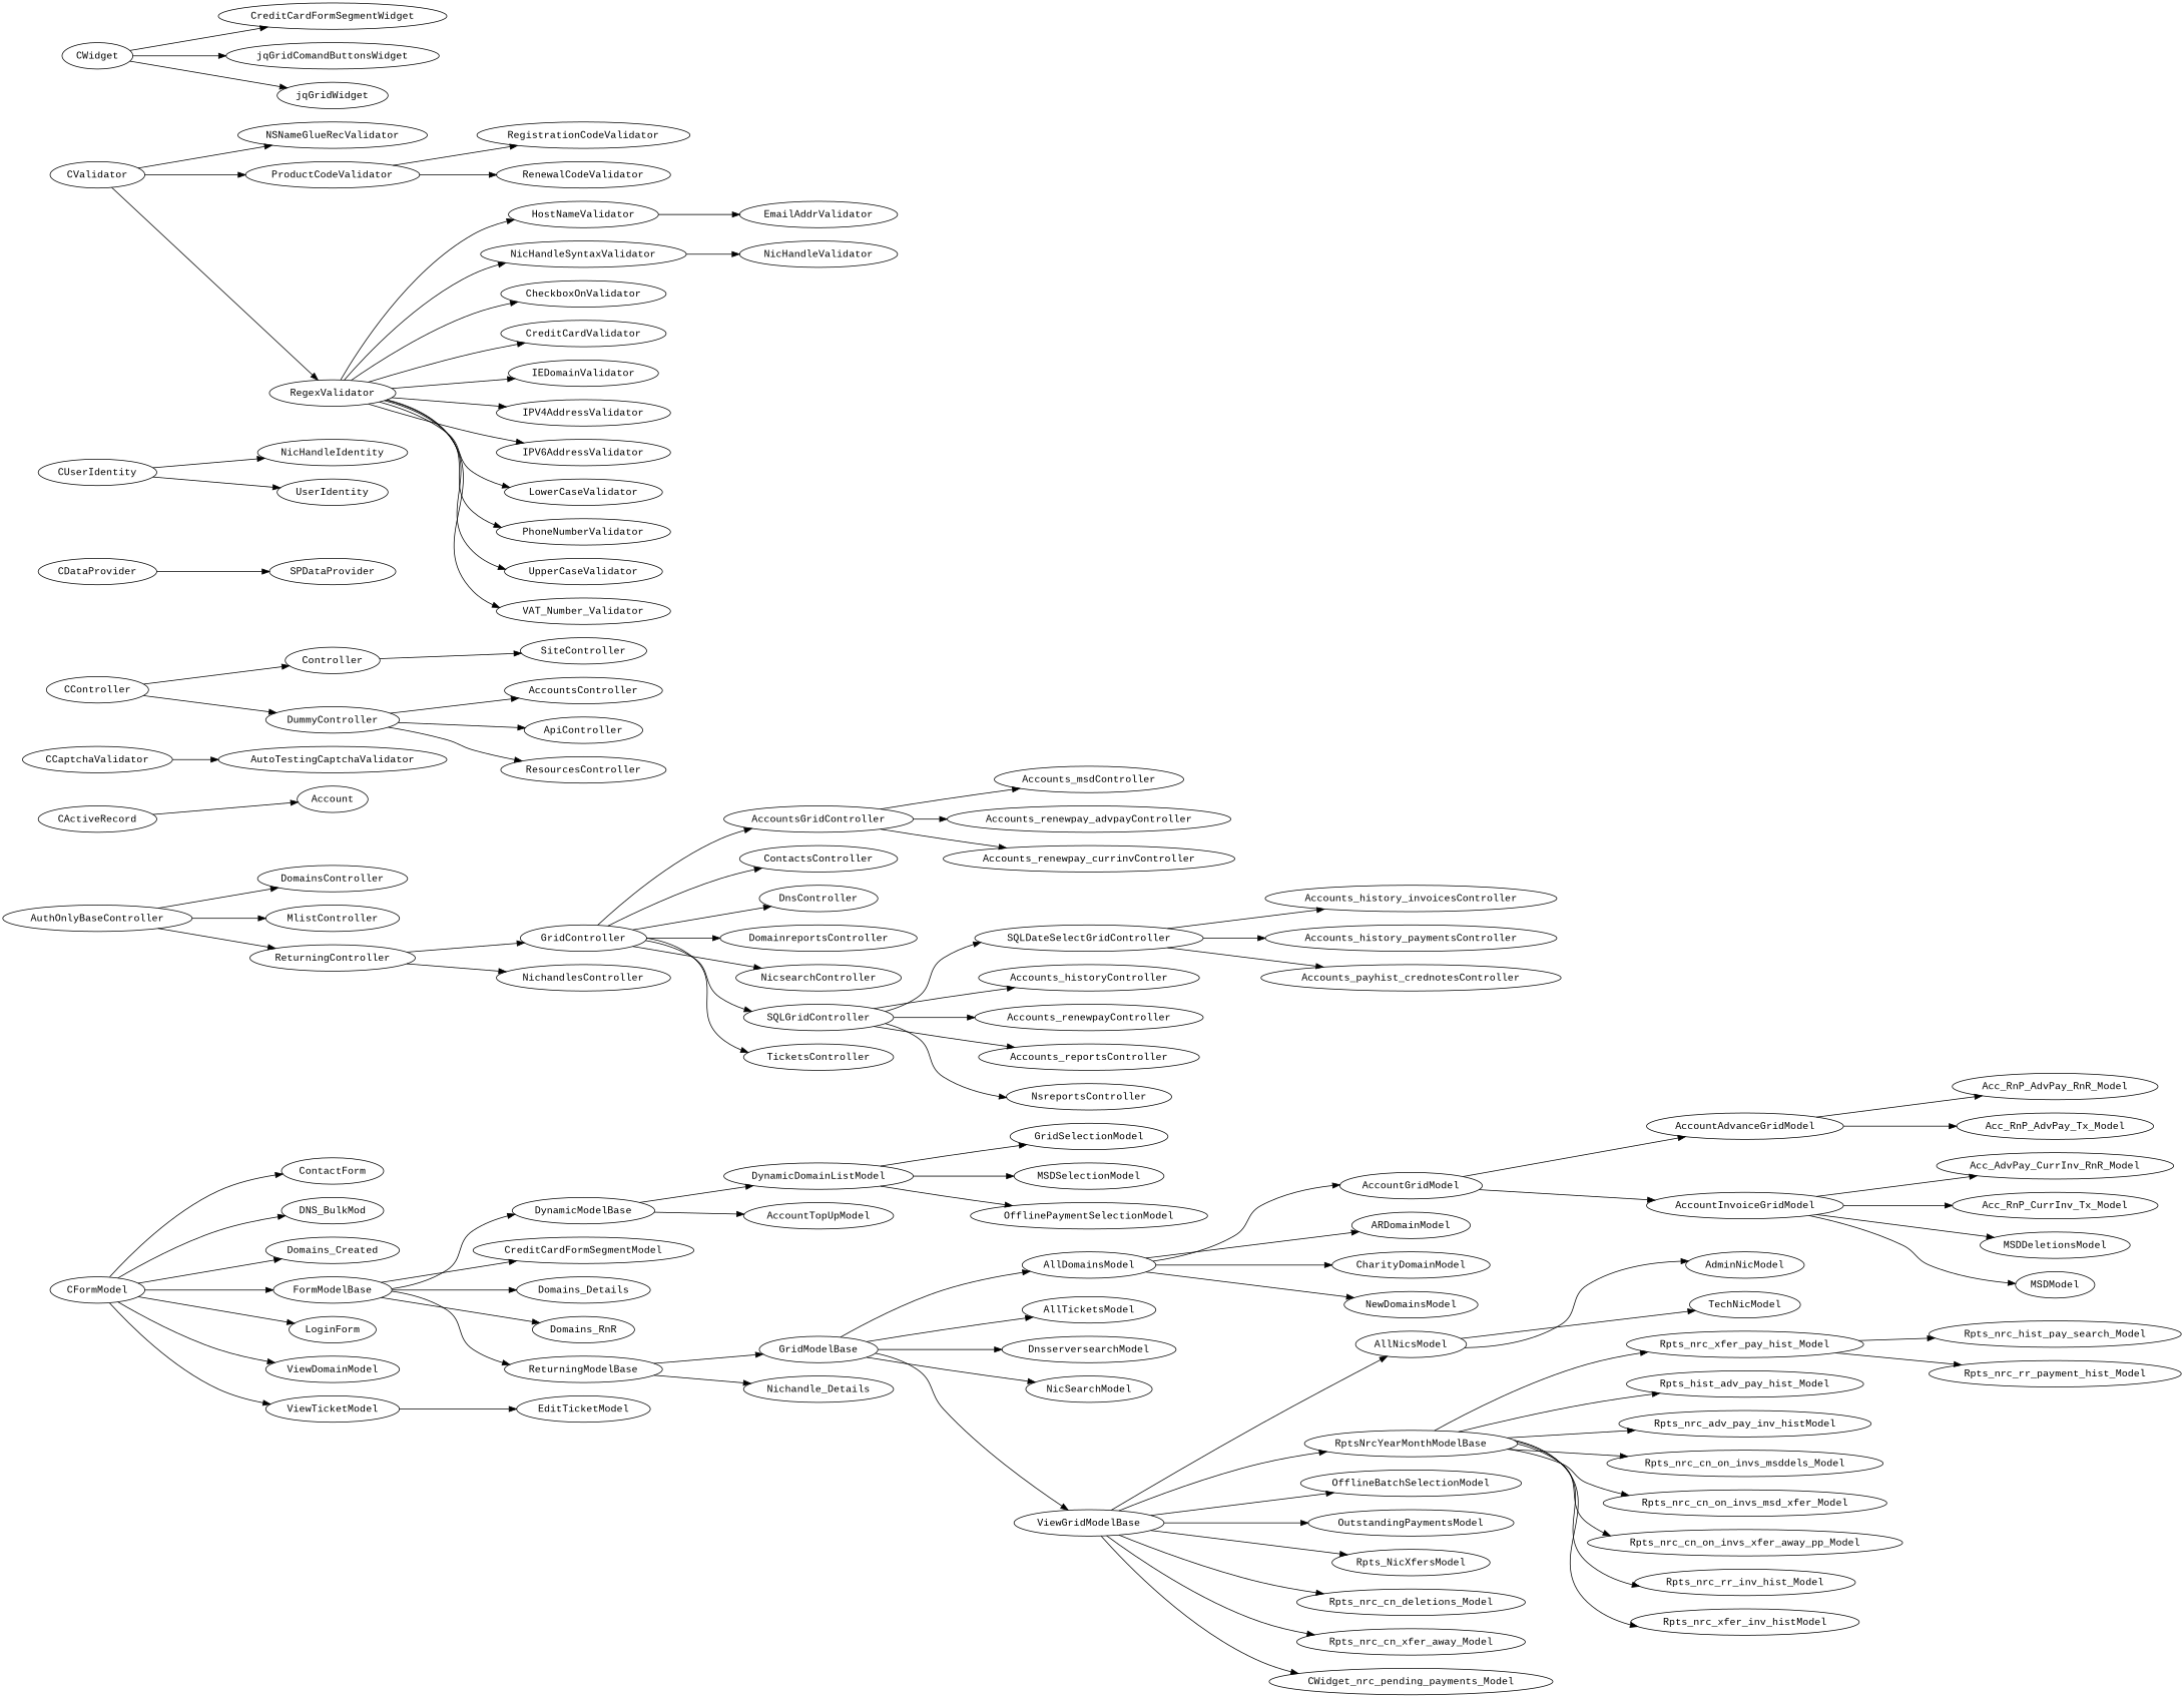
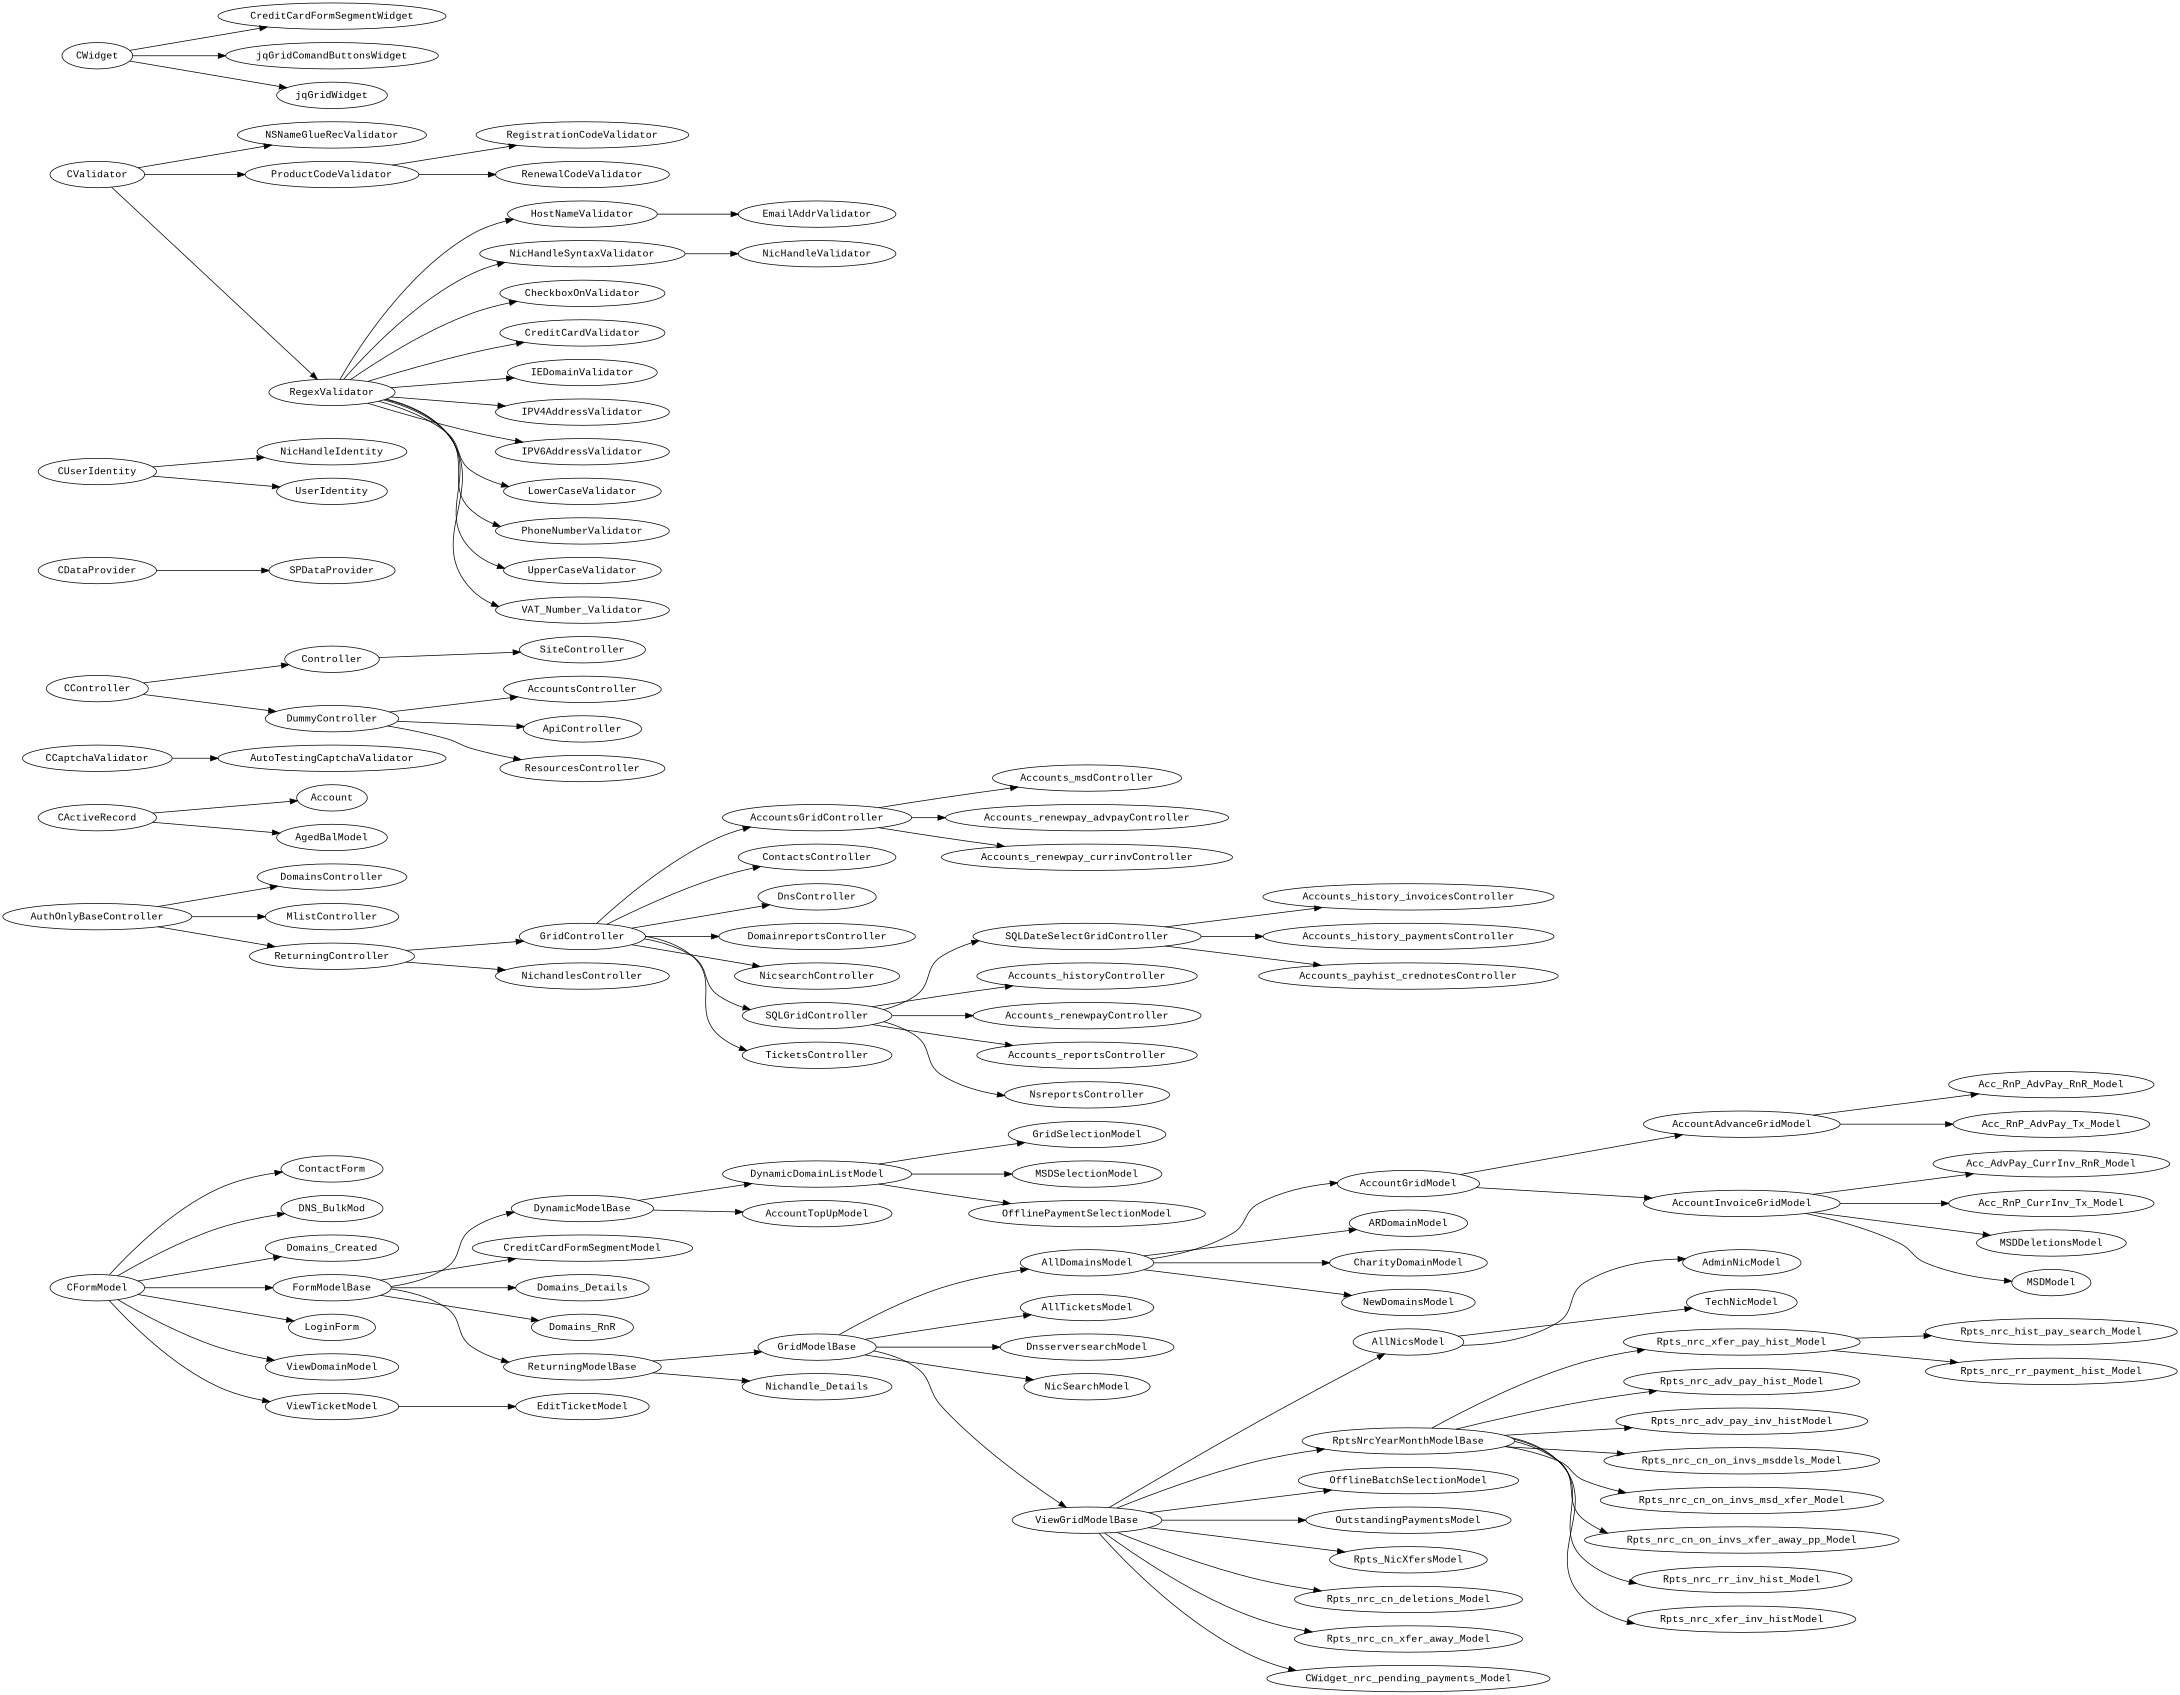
  digraph {
    fontname="Liberation Mono"
    rankdir=LR
    node [fontname="Liberation Mono"]
    edge [fontname="Liberation Mono"]
    AccountAdvanceGridModel
    Acc_RnP_AdvPay_RnR_Model
    Acc_RnP_AdvPay_Tx_Model
    AccountGridModel
    AccountInvoiceGridModel
    n6 [label=Acc_AdvPay_CurrInv_RnR_Model]
    Acc_RnP_CurrInv_Tx_Model
    MSDDeletionsModel
    MSDModel
    AccountsGridController
    Accounts_msdController
    Accounts_renewpay_advpayController
    Accounts_renewpay_currinvController
    AllDomainsModel
    ARDomainModel
    CharityDomainModel
    NewDomainsModel
    AllNicsModel
    AdminNicModel
    TechNicModel
    AuthOnlyBaseController
    DomainsController
    MlistController
    ReturningController
    GridController
    NichandlesController
    ContactsController
    DnsController
    DomainreportsController
    NicsearchController
    SQLGridController
    TicketsController
    CActiveRecord
    Account
+   AgedBalModel
    CCaptchaValidator
    AutoTestingCaptchaValidator
    CController
    Controller
    DummyController
    SiteController
    AccountsController
    ApiController
    ResourcesController
    CDataProvider
    SPDataProvider
    CFormModel
    ContactForm
    DNS_BulkMod
    Domains_Created
    FormModelBase
    LoginForm
    ViewDomainModel
    ViewTicketModel
    DynamicModelBase
    CreditCardFormSegmentModel
    Domains_Details
    n58 [label=Domains_RnR]
    ReturningModelBase
    EditTicketModel
    DynamicDomainListModel
    AccountTopUpModel
    GridModelBase
    Nichandle_Details
    CUserIdentity
    NicHandleIdentity
    UserIdentity
    CValidator
    NSNameGlueRecValidator
    ProductCodeValidator
    RegexValidator
    RegistrationCodeValidator
    RenewalCodeValidator
    HostNameValidator
    NicHandleSyntaxValidator
    CheckboxOnValidator
    CreditCardValidator
    IEDomainValidator
    IPV4AddressValidator
    IPV6AddressValidator
    LowerCaseValidator
    PhoneNumberValidator
    UpperCaseValidator
    VAT_Number_Validator
    EmailAddrValidator
    NicHandleValidator
    CWidget
    CreditCardFormSegmentWidget
    jqGridComandButtonsWidget
    jqGridWidget
    GridSelectionModel
    MSDSelectionModel
    OfflinePaymentSelectionModel
    AllTicketsModel
    DnsserversearchModel
    NicSearchModel
    ViewGridModelBase
    SQLDateSelectGridController
    Accounts_historyController
    Accounts_renewpayController
    Accounts_reportsController
    NsreportsController
    Accounts_history_invoicesController
    Accounts_history_paymentsController
    Accounts_payhist_crednotesController
    RptsNrcYearMonthModelBase
    OfflineBatchSelectionModel
    OutstandingPaymentsModel
    Rpts_NicXfersModel
    Rpts_nrc_cn_deletions_Model
    Rpts_nrc_cn_xfer_away_Model
    n112 [label=CWidget_nrc_pending_payments_Model]
    Rpts_nrc_xfer_pay_hist_Model
-   Rpts_nrc_adv_pay_hist_Model [label=Rpts_hist_adv_pay_hist_Model]
+   Rpts_nrc_adv_pay_hist_Model
    Rpts_nrc_adv_pay_inv_histModel
    Rpts_nrc_cn_on_invs_msddels_Model
    Rpts_nrc_cn_on_invs_msd_xfer_Model
    Rpts_nrc_cn_on_invs_xfer_away_pp_Model
    Rpts_nrc_rr_inv_hist_Model
    Rpts_nrc_xfer_inv_histModel
    Rpts_nrc_hist_pay_search_Model
    Rpts_nrc_rr_payment_hist_Model
    AccountAdvanceGridModel -> Acc_RnP_AdvPay_RnR_Model
    AccountAdvanceGridModel -> Acc_RnP_AdvPay_Tx_Model
    AccountGridModel -> AccountAdvanceGridModel
    AccountGridModel -> AccountInvoiceGridModel
    AccountInvoiceGridModel -> n6
    AccountInvoiceGridModel -> Acc_RnP_CurrInv_Tx_Model
    AccountInvoiceGridModel -> MSDDeletionsModel
    AccountInvoiceGridModel -> MSDModel
    AccountsGridController -> Accounts_msdController
    AccountsGridController -> Accounts_renewpay_advpayController
    AccountsGridController -> Accounts_renewpay_currinvController
    AllDomainsModel -> AccountGridModel
    AllDomainsModel -> ARDomainModel
    AllDomainsModel -> CharityDomainModel
    AllDomainsModel -> NewDomainsModel
    AllNicsModel -> AdminNicModel
    AllNicsModel -> TechNicModel
    AuthOnlyBaseController -> DomainsController
    AuthOnlyBaseController -> MlistController
    AuthOnlyBaseController -> ReturningController
    ReturningController -> GridController
    ReturningController -> NichandlesController
    GridController -> AccountsGridController
    GridController -> ContactsController
    GridController -> DnsController
    GridController -> DomainreportsController
    GridController -> NicsearchController
    GridController -> SQLGridController
    GridController -> TicketsController
    SQLGridController -> SQLDateSelectGridController
    SQLGridController -> Accounts_historyController
    SQLGridController -> Accounts_renewpayController
    SQLGridController -> Accounts_reportsController
    SQLGridController -> NsreportsController
    CActiveRecord -> Account
+   CActiveRecord -> AgedBalModel
    CCaptchaValidator -> AutoTestingCaptchaValidator
    CController -> Controller
    CController -> DummyController
    Controller -> SiteController
    DummyController -> AccountsController
    DummyController -> ApiController
    DummyController -> ResourcesController
    CDataProvider -> SPDataProvider
    CFormModel -> ContactForm
    CFormModel -> DNS_BulkMod
    CFormModel -> Domains_Created
    CFormModel -> FormModelBase
    CFormModel -> LoginForm
    CFormModel -> ViewDomainModel
    CFormModel -> ViewTicketModel
    FormModelBase -> DynamicModelBase
    FormModelBase -> CreditCardFormSegmentModel
    FormModelBase -> Domains_Details
    FormModelBase -> n58
    FormModelBase -> ReturningModelBase
    ViewTicketModel -> EditTicketModel
    DynamicModelBase -> DynamicDomainListModel
    DynamicModelBase -> AccountTopUpModel
    ReturningModelBase -> GridModelBase
    ReturningModelBase -> Nichandle_Details
    DynamicDomainListModel -> GridSelectionModel
    DynamicDomainListModel -> MSDSelectionModel
    DynamicDomainListModel -> OfflinePaymentSelectionModel
    GridModelBase -> AllDomainsModel
    GridModelBase -> AllTicketsModel
    GridModelBase -> DnsserversearchModel
    GridModelBase -> NicSearchModel
    GridModelBase -> ViewGridModelBase
    CUserIdentity -> NicHandleIdentity
    CUserIdentity -> UserIdentity
    CValidator -> NSNameGlueRecValidator
    CValidator -> ProductCodeValidator
    CValidator -> RegexValidator
    ProductCodeValidator -> RegistrationCodeValidator
    ProductCodeValidator -> RenewalCodeValidator
    RegexValidator -> HostNameValidator
    RegexValidator -> NicHandleSyntaxValidator
    RegexValidator -> CheckboxOnValidator
    RegexValidator -> CreditCardValidator
    RegexValidator -> IEDomainValidator
    RegexValidator -> IPV4AddressValidator
    RegexValidator -> IPV6AddressValidator
    RegexValidator -> LowerCaseValidator
    RegexValidator -> PhoneNumberValidator
    RegexValidator -> UpperCaseValidator
    RegexValidator -> VAT_Number_Validator
    HostNameValidator -> EmailAddrValidator
    NicHandleSyntaxValidator -> NicHandleValidator
    CWidget -> CreditCardFormSegmentWidget
    CWidget -> jqGridComandButtonsWidget
    CWidget -> jqGridWidget
    ViewGridModelBase -> AllNicsModel
    ViewGridModelBase -> RptsNrcYearMonthModelBase
    ViewGridModelBase -> OfflineBatchSelectionModel
    ViewGridModelBase -> OutstandingPaymentsModel
    ViewGridModelBase -> Rpts_NicXfersModel
    ViewGridModelBase -> Rpts_nrc_cn_deletions_Model
    ViewGridModelBase -> Rpts_nrc_cn_xfer_away_Model
    ViewGridModelBase -> n112
    SQLDateSelectGridController -> Accounts_history_invoicesController
    SQLDateSelectGridController -> Accounts_history_paymentsController
    SQLDateSelectGridController -> Accounts_payhist_crednotesController
    RptsNrcYearMonthModelBase -> Rpts_nrc_xfer_pay_hist_Model
    RptsNrcYearMonthModelBase -> Rpts_nrc_adv_pay_hist_Model
    RptsNrcYearMonthModelBase -> Rpts_nrc_adv_pay_inv_histModel
    RptsNrcYearMonthModelBase -> Rpts_nrc_cn_on_invs_msddels_Model
    RptsNrcYearMonthModelBase -> Rpts_nrc_cn_on_invs_msd_xfer_Model
    RptsNrcYearMonthModelBase -> Rpts_nrc_cn_on_invs_xfer_away_pp_Model
    RptsNrcYearMonthModelBase -> Rpts_nrc_rr_inv_hist_Model
    RptsNrcYearMonthModelBase -> Rpts_nrc_xfer_inv_histModel
    Rpts_nrc_xfer_pay_hist_Model -> Rpts_nrc_hist_pay_search_Model
    Rpts_nrc_xfer_pay_hist_Model -> Rpts_nrc_rr_payment_hist_Model
  }
